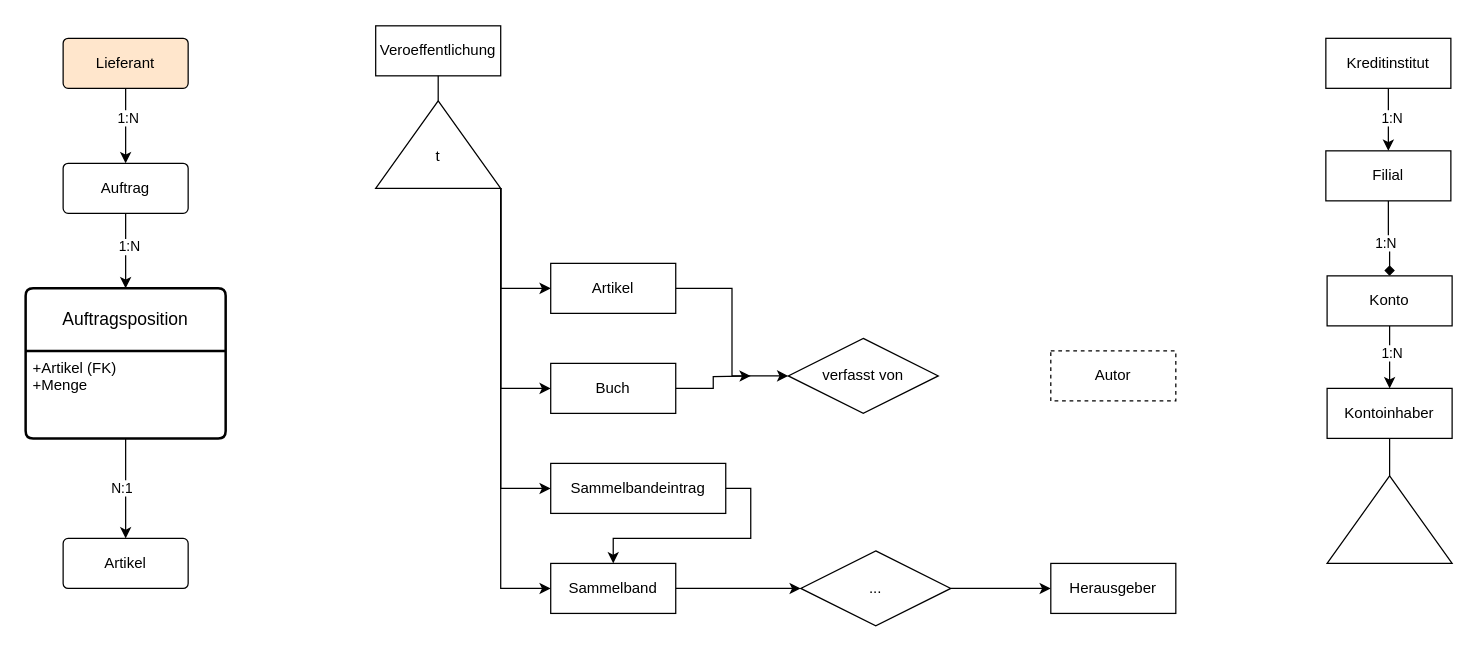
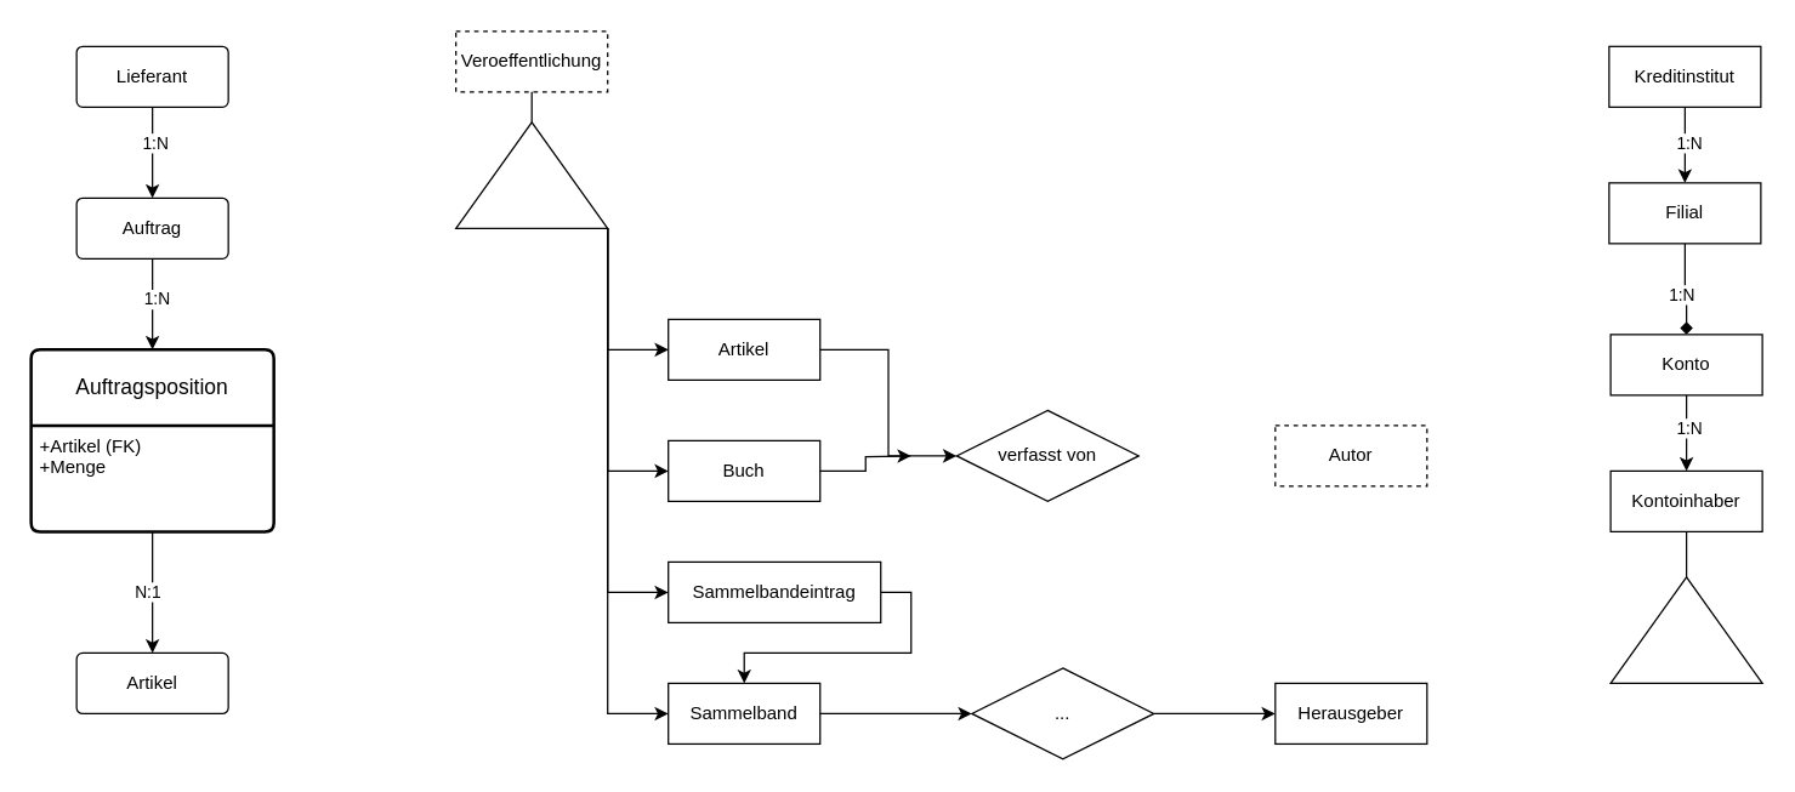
  <mxCell id="0" />
  <mxCell id="1" parent="0" />
  <mxCell id="2" value="Auftragsposition" style="swimlane;childLayout=stackLayout;horizontal=1;startSize=50;horizontalStack=0;rounded=1;fontSize=14;fontStyle=0;strokeWidth=2;resizeParent=0;resizeLast=1;shadow=0;dashed=0;align=center;arcSize=4;whiteSpace=wrap;html=1;" vertex="1" parent="1"><mxGeometry x="20" y="230" width="160" height="120" as="geometry" /></mxCell>
  <mxCell id="3" value="+Artikel (FK)&lt;br&gt;+Menge" style="align=left;strokeColor=none;fillColor=none;spacingLeft=4;fontSize=12;verticalAlign=top;resizable=0;rotatable=0;part=1;html=1;" vertex="1" parent="2"><mxGeometry y="50" width="160" height="70" as="geometry" /></mxCell>
  <mxCell id="4" value="Artikel" style="rounded=1;arcSize=10;whiteSpace=wrap;html=1;align=center;" vertex="1" parent="1"><mxGeometry x="50" y="430" width="100" height="40" as="geometry" /></mxCell>
  <mxCell id="5" style="edgeStyle=orthogonalEdgeStyle;rounded=0;orthogonalLoop=1;jettySize=auto;html=1;exitX=0.5;exitY=1;exitDx=0;exitDy=0;entryX=0.5;entryY=0;entryDx=0;entryDy=0;" edge="1" parent="1" source="3" target="4"><mxGeometry relative="1" as="geometry" /></mxCell>
  <mxCell id="6" value="N:1" style="edgeLabel;html=1;align=center;verticalAlign=middle;resizable=0;points=[];" vertex="1" connectable="0" parent="5"><mxGeometry x="-0.025" y="-4" relative="1" as="geometry"><mxPoint as="offset" /></mxGeometry></mxCell>
  <mxCell id="7" style="edgeStyle=orthogonalEdgeStyle;rounded=0;orthogonalLoop=1;jettySize=auto;html=1;exitX=0.5;exitY=1;exitDx=0;exitDy=0;entryX=0.5;entryY=0;entryDx=0;entryDy=0;" edge="1" parent="1" source="9" target="2"><mxGeometry relative="1" as="geometry" /></mxCell>
  <mxCell id="8" value="1:N" style="edgeLabel;html=1;align=center;verticalAlign=middle;resizable=0;points=[];" vertex="1" connectable="0" parent="7"><mxGeometry x="-0.12" y="2" relative="1" as="geometry"><mxPoint as="offset" /></mxGeometry></mxCell>
  <mxCell id="9" value="Auftrag" style="rounded=1;arcSize=10;whiteSpace=wrap;html=1;align=center;" vertex="1" parent="1"><mxGeometry x="50" y="130" width="100" height="40" as="geometry" /></mxCell>
  <mxCell id="10" style="edgeStyle=orthogonalEdgeStyle;rounded=0;orthogonalLoop=1;jettySize=auto;html=1;exitX=0.5;exitY=1;exitDx=0;exitDy=0;entryX=0.5;entryY=0;entryDx=0;entryDy=0;" edge="1" parent="1" source="12" target="9"><mxGeometry relative="1" as="geometry" /></mxCell>
  <mxCell id="11" value="1:N" style="edgeLabel;html=1;align=center;verticalAlign=middle;resizable=0;points=[];" vertex="1" connectable="0" parent="10"><mxGeometry x="-0.233" y="1" relative="1" as="geometry"><mxPoint as="offset" /></mxGeometry></mxCell>
- <mxCell id="12" value="Lieferant" style="rounded=1;arcSize=10;whiteSpace=wrap;html=1;align=center;fillColor=#ffe6cc;" vertex="1" parent="1"><mxGeometry x="50" y="30" width="100" height="40" as="geometry" /></mxCell>
- <mxCell id="13" value="Veroeffentlichung" style="whiteSpace=wrap;html=1;align=center;" vertex="1" parent="1"><mxGeometry x="300" y="20" width="100" height="40" as="geometry" /></mxCell>
+ <mxCell id="12" value="Lieferant" style="rounded=1;arcSize=10;whiteSpace=wrap;html=1;align=center;" vertex="1" parent="1"><mxGeometry x="50" y="30" width="100" height="40" as="geometry" /></mxCell>
+ <mxCell id="13" value="Veroeffentlichung" style="whiteSpace=wrap;html=1;align=center;dashed=1;" vertex="1" parent="1"><mxGeometry x="300" y="20" width="100" height="40" as="geometry" /></mxCell>
  <mxCell id="14" style="edgeStyle=orthogonalEdgeStyle;rounded=0;orthogonalLoop=1;jettySize=auto;html=1;exitX=1;exitY=0.5;exitDx=0;exitDy=0;entryX=0;entryY=0.5;entryDx=0;entryDy=0;" edge="1" parent="1" source="15" target="28"><mxGeometry relative="1" as="geometry" /></mxCell>
  <mxCell id="15" value="Artikel" style="whiteSpace=wrap;html=1;align=center;" vertex="1" parent="1"><mxGeometry x="440" y="210" width="100" height="40" as="geometry" /></mxCell>
  <mxCell id="16" style="edgeStyle=orthogonalEdgeStyle;rounded=0;orthogonalLoop=1;jettySize=auto;html=1;exitX=1;exitY=0.5;exitDx=0;exitDy=0;" edge="1" parent="1" source="17"><mxGeometry relative="1" as="geometry"><mxPoint x="600" y="300" as="targetPoint" /></mxGeometry></mxCell>
  <mxCell id="17" value="Buch" style="whiteSpace=wrap;html=1;align=center;" vertex="1" parent="1"><mxGeometry x="440" y="290" width="100" height="40" as="geometry" /></mxCell>
  <mxCell id="18" style="edgeStyle=orthogonalEdgeStyle;rounded=0;orthogonalLoop=1;jettySize=auto;html=1;exitX=1;exitY=0.5;exitDx=0;exitDy=0;entryX=0;entryY=0.5;entryDx=0;entryDy=0;" edge="1" parent="1" source="19" target="31"><mxGeometry relative="1" as="geometry" /></mxCell>
  <mxCell id="19" value="Sammelband" style="whiteSpace=wrap;html=1;align=center;" vertex="1" parent="1"><mxGeometry x="440" y="450" width="100" height="40" as="geometry" /></mxCell>
  <mxCell id="20" style="edgeStyle=orthogonalEdgeStyle;rounded=0;orthogonalLoop=1;jettySize=auto;html=1;exitX=1;exitY=0.5;exitDx=0;exitDy=0;" edge="1" parent="1" source="21" target="19"><mxGeometry relative="1" as="geometry" /></mxCell>
  <mxCell id="21" value="Sammelbandeintrag" style="whiteSpace=wrap;html=1;align=center;" vertex="1" parent="1"><mxGeometry x="440" y="370" width="140" height="40" as="geometry" /></mxCell>
  <mxCell id="22" style="edgeStyle=orthogonalEdgeStyle;rounded=0;orthogonalLoop=1;jettySize=auto;html=1;exitX=1;exitY=1;exitDx=0;exitDy=0;exitPerimeter=0;entryX=0;entryY=0.5;entryDx=0;entryDy=0;" edge="1" parent="1" source="27" target="15"><mxGeometry relative="1" as="geometry" /></mxCell>
  <mxCell id="23" style="edgeStyle=orthogonalEdgeStyle;rounded=0;orthogonalLoop=1;jettySize=auto;html=1;exitX=1;exitY=1;exitDx=0;exitDy=0;exitPerimeter=0;entryX=0;entryY=0.5;entryDx=0;entryDy=0;" edge="1" parent="1" source="27" target="17"><mxGeometry relative="1" as="geometry" /></mxCell>
  <mxCell id="24" style="edgeStyle=orthogonalEdgeStyle;rounded=0;orthogonalLoop=1;jettySize=auto;html=1;exitX=1;exitY=1;exitDx=0;exitDy=0;exitPerimeter=0;entryX=0;entryY=0.5;entryDx=0;entryDy=0;" edge="1" parent="1" source="27" target="21"><mxGeometry relative="1" as="geometry" /></mxCell>
  <mxCell id="25" style="edgeStyle=orthogonalEdgeStyle;rounded=0;orthogonalLoop=1;jettySize=auto;html=1;exitX=1;exitY=1;exitDx=0;exitDy=0;exitPerimeter=0;entryX=0;entryY=0.5;entryDx=0;entryDy=0;" edge="1" parent="1" source="27" target="19"><mxGeometry relative="1" as="geometry" /></mxCell>
  <mxCell id="26" style="edgeStyle=orthogonalEdgeStyle;rounded=0;orthogonalLoop=1;jettySize=auto;html=1;exitX=0;exitY=0;exitDx=50;exitDy=0;exitPerimeter=0;entryX=0.5;entryY=1;entryDx=0;entryDy=0;endArrow=none;endFill=0;" edge="1" parent="1" source="27" target="13"><mxGeometry relative="1" as="geometry" /></mxCell>
  <mxCell id="27" value="" style="verticalLabelPosition=bottom;verticalAlign=top;html=1;shape=mxgraph.basic.acute_triangle;dx=0.5;" vertex="1" parent="1"><mxGeometry x="300" y="80" width="100" height="70" as="geometry" /></mxCell>
  <mxCell id="28" value="verfasst von" style="shape=rhombus;perimeter=rhombusPerimeter;whiteSpace=wrap;html=1;align=center;" vertex="1" parent="1"><mxGeometry x="630" y="270" width="120" height="60" as="geometry" /></mxCell>
  <mxCell id="29" value="Autor" style="whiteSpace=wrap;html=1;align=center;dashed=1;" vertex="1" parent="1"><mxGeometry x="840" y="280" width="100" height="40" as="geometry" /></mxCell>
  <mxCell id="30" style="edgeStyle=orthogonalEdgeStyle;rounded=0;orthogonalLoop=1;jettySize=auto;html=1;exitX=1;exitY=0.5;exitDx=0;exitDy=0;entryX=0;entryY=0.5;entryDx=0;entryDy=0;" edge="1" parent="1" source="31" target="32"><mxGeometry relative="1" as="geometry" /></mxCell>
  <mxCell id="31" value="..." style="shape=rhombus;perimeter=rhombusPerimeter;whiteSpace=wrap;html=1;align=center;" vertex="1" parent="1"><mxGeometry x="640" y="440" width="120" height="60" as="geometry" /></mxCell>
  <mxCell id="32" value="Herausgeber" style="whiteSpace=wrap;html=1;align=center;" vertex="1" parent="1"><mxGeometry x="840" y="450" width="100" height="40" as="geometry" /></mxCell>
- <mxCell id="33" value="t" style="text;html=1;align=center;verticalAlign=middle;whiteSpace=wrap;rounded=0;" vertex="1" parent="1"><mxGeometry x="320" y="110" width="60" height="30" as="geometry" /></mxCell>
  <mxCell id="34" style="edgeStyle=orthogonalEdgeStyle;rounded=0;orthogonalLoop=1;jettySize=auto;html=1;exitX=0.5;exitY=1;exitDx=0;exitDy=0;entryX=0.5;entryY=0;entryDx=0;entryDy=0;" edge="1" parent="1" source="36" target="39"><mxGeometry relative="1" as="geometry" /></mxCell>
  <mxCell id="35" value="1:N" style="edgeLabel;html=1;align=center;verticalAlign=middle;resizable=0;points=[];" vertex="1" connectable="0" parent="34"><mxGeometry x="-0.08" y="2" relative="1" as="geometry"><mxPoint as="offset" /></mxGeometry></mxCell>
  <mxCell id="36" value="Kreditinstitut" style="whiteSpace=wrap;html=1;align=center;" vertex="1" parent="1"><mxGeometry x="1060" y="30" width="100" height="40" as="geometry" /></mxCell>
  <mxCell id="37" style="edgeStyle=orthogonalEdgeStyle;rounded=0;orthogonalLoop=1;jettySize=auto;html=1;exitX=0.5;exitY=1;exitDx=0;exitDy=0;entryX=0.5;entryY=0;entryDx=0;entryDy=0;endArrow=diamond;" edge="1" parent="1" source="39" target="42"><mxGeometry relative="1" as="geometry" /></mxCell>
  <mxCell id="38" value="1:N" style="edgeLabel;html=1;align=center;verticalAlign=middle;resizable=0;points=[];" vertex="1" connectable="0" parent="37"><mxGeometry x="0.115" y="-4" relative="1" as="geometry"><mxPoint as="offset" /></mxGeometry></mxCell>
  <mxCell id="39" value="Filial" style="whiteSpace=wrap;html=1;align=center;" vertex="1" parent="1"><mxGeometry x="1060" y="120" width="100" height="40" as="geometry" /></mxCell>
  <mxCell id="40" style="edgeStyle=orthogonalEdgeStyle;rounded=0;orthogonalLoop=1;jettySize=auto;html=1;exitX=0.5;exitY=1;exitDx=0;exitDy=0;entryX=0.5;entryY=0;entryDx=0;entryDy=0;" edge="1" parent="1" source="42" target="43"><mxGeometry relative="1" as="geometry" /></mxCell>
  <mxCell id="41" value="1:N" style="edgeLabel;html=1;align=center;verticalAlign=middle;resizable=0;points=[];" vertex="1" connectable="0" parent="40"><mxGeometry x="-0.16" y="1" relative="1" as="geometry"><mxPoint as="offset" /></mxGeometry></mxCell>
  <mxCell id="42" value="Konto" style="whiteSpace=wrap;html=1;align=center;" vertex="1" parent="1"><mxGeometry x="1061" y="220" width="100" height="40" as="geometry" /></mxCell>
  <mxCell id="43" value="Kontoinhaber" style="whiteSpace=wrap;html=1;align=center;" vertex="1" parent="1"><mxGeometry x="1061" y="310" width="100" height="40" as="geometry" /></mxCell>
  <mxCell id="44" value="" style="verticalLabelPosition=bottom;verticalAlign=top;html=1;shape=mxgraph.basic.acute_triangle;dx=0.5;" vertex="1" parent="1"><mxGeometry x="1061" y="380" width="100" height="70" as="geometry" /></mxCell>
  <mxCell id="45" style="edgeStyle=orthogonalEdgeStyle;rounded=0;orthogonalLoop=1;jettySize=auto;html=1;exitX=0.5;exitY=1;exitDx=0;exitDy=0;entryX=0;entryY=0;entryDx=50;entryDy=0;entryPerimeter=0;endArrow=none;endFill=0;" edge="1" parent="1" source="43" target="44"><mxGeometry relative="1" as="geometry" /></mxCell>
